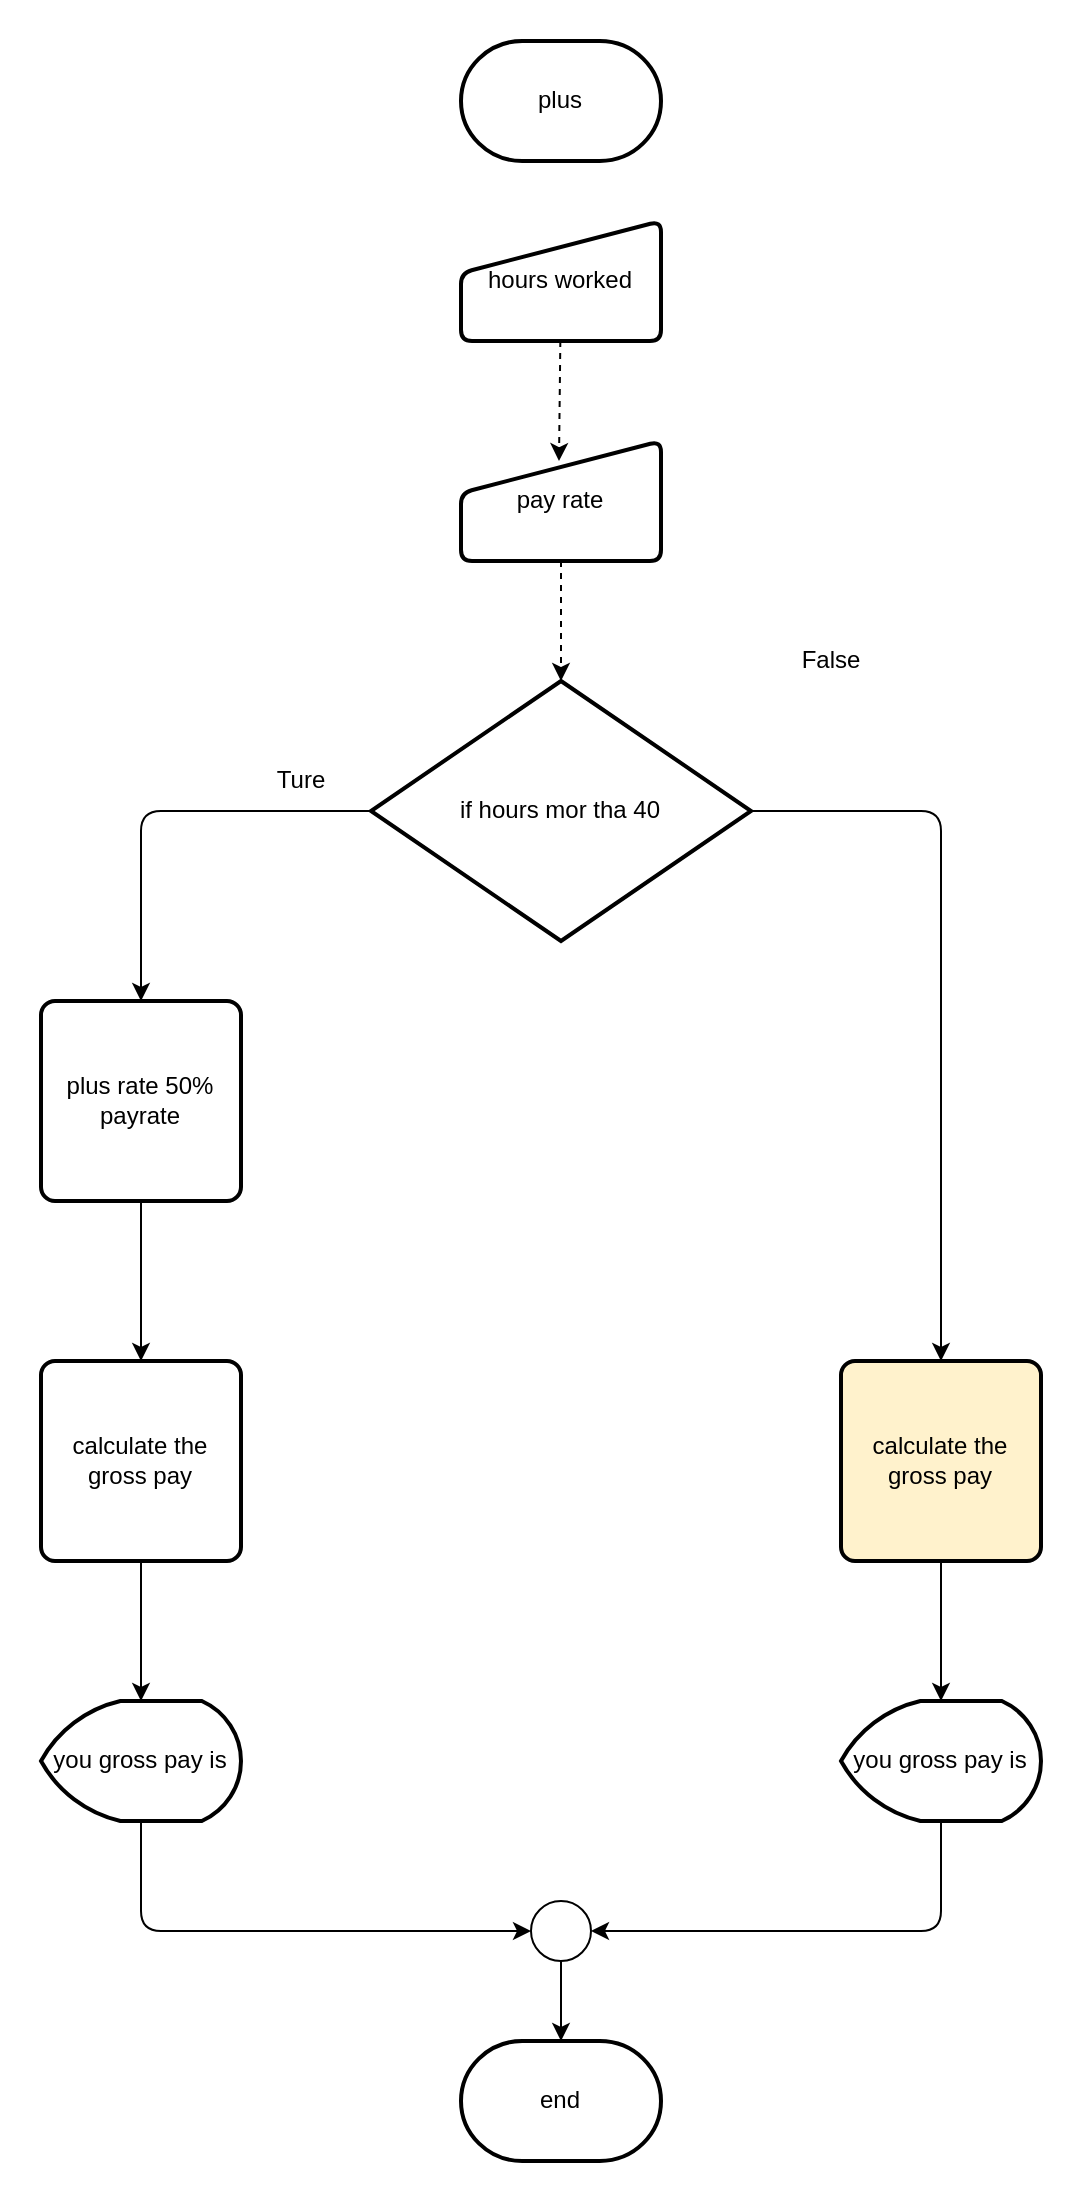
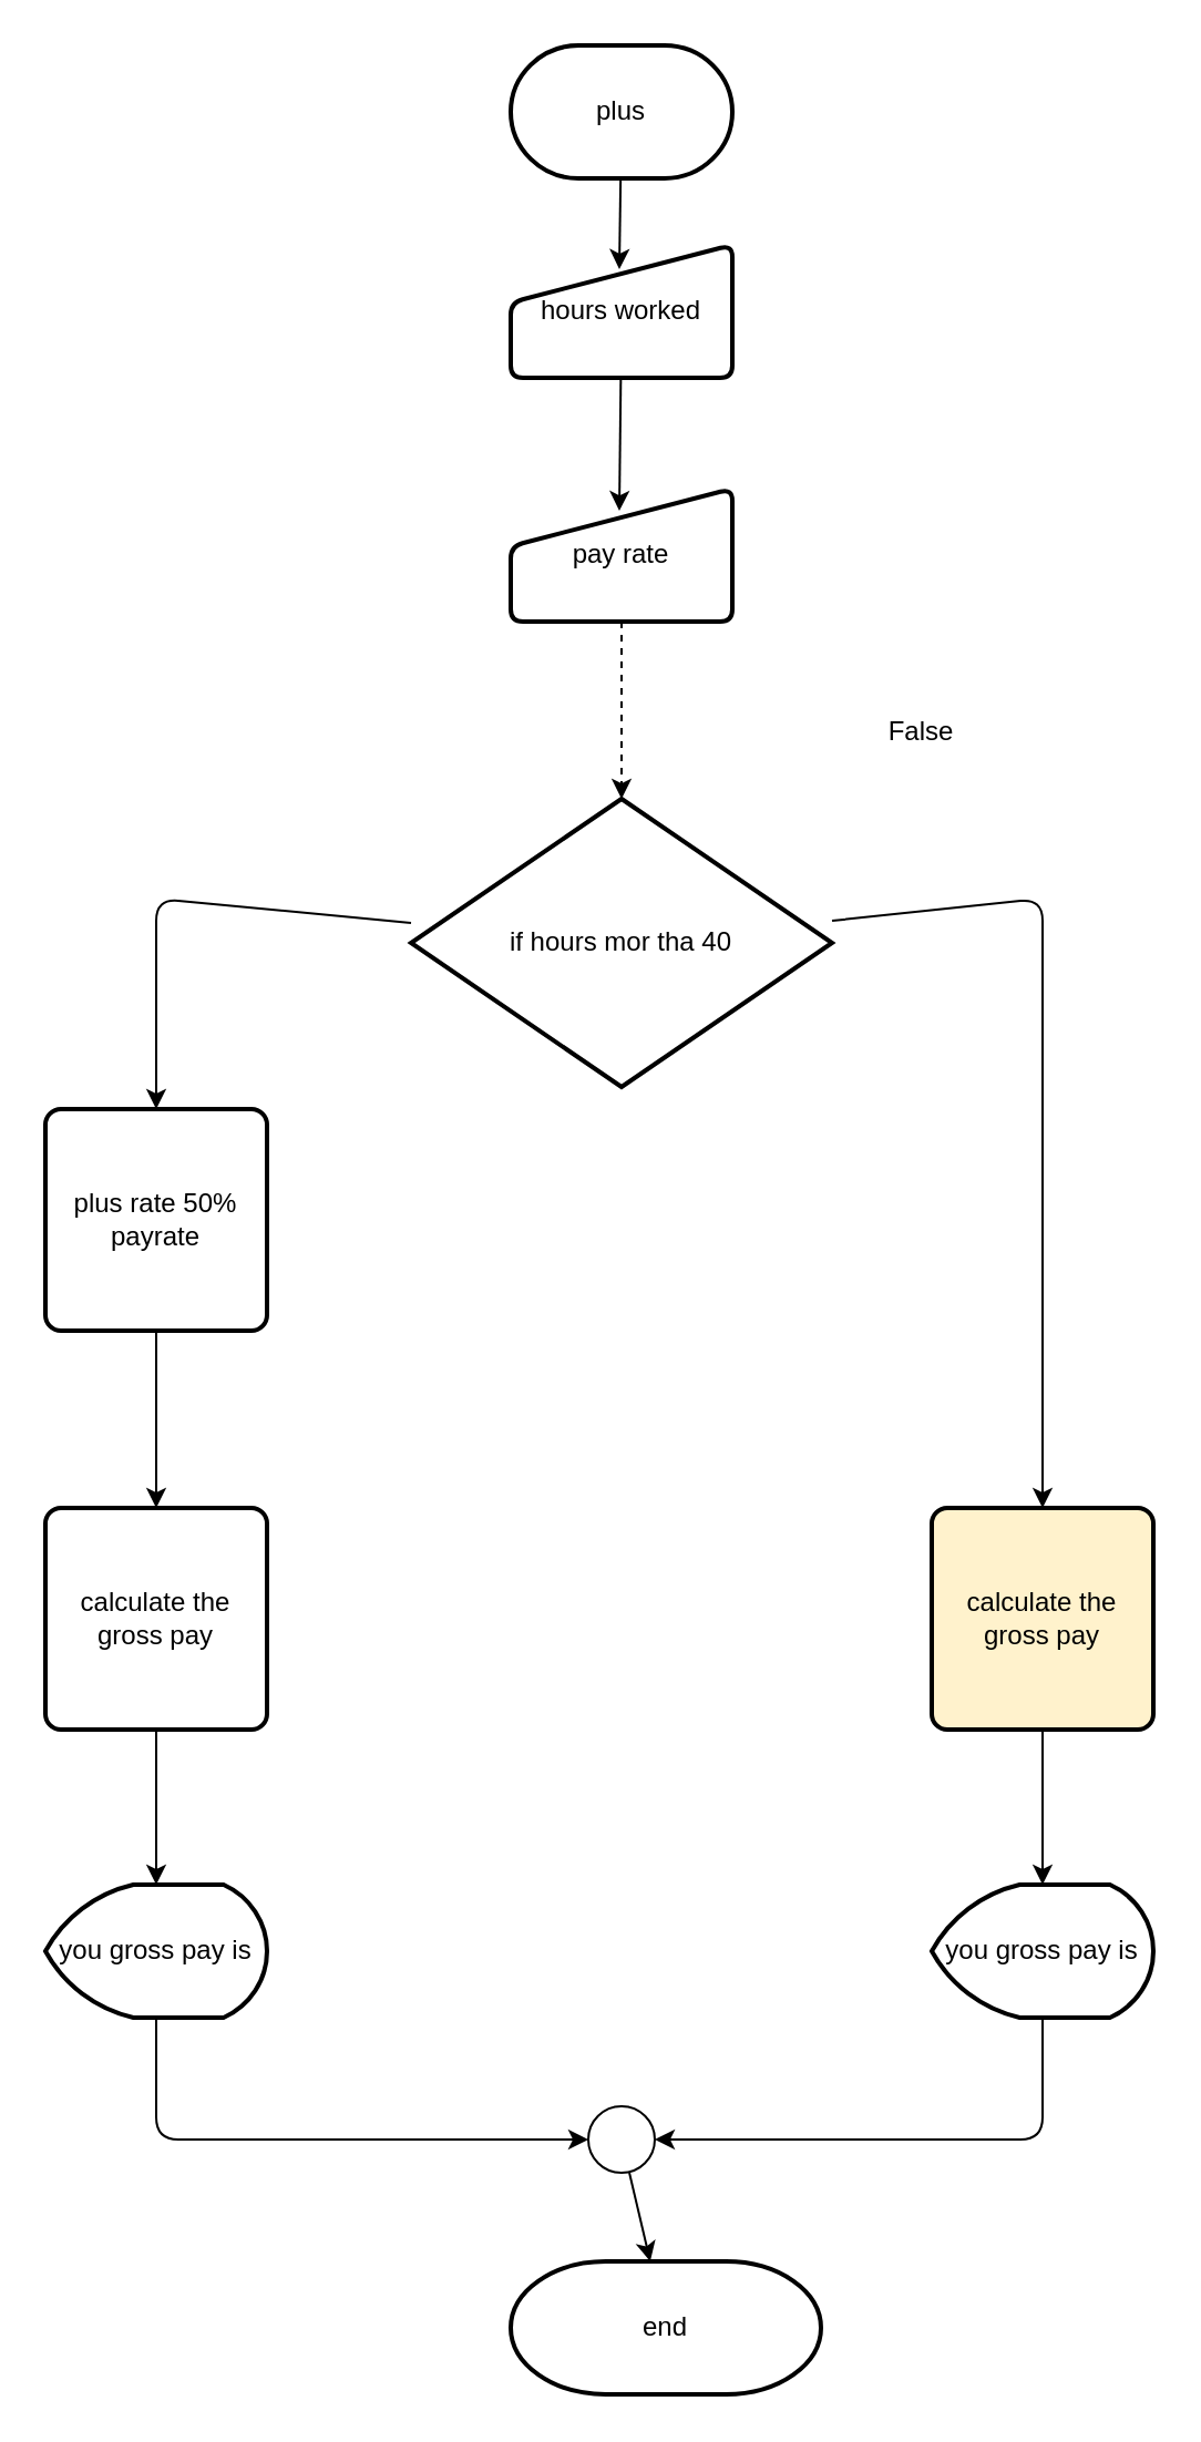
  <mxCell id="0" />
  <mxCell id="1" parent="0" />
+ <mxCell id="2" value="" style="edgeStyle=none;html=1;entryX=0.49;entryY=0.183;entryDx=0;entryDy=0;entryPerimeter=0;" parent="1" source="3" target="7" edge="1"><mxGeometry relative="1" as="geometry" /></mxCell>
  <mxCell id="3" value="plus" style="strokeWidth=2;html=1;shape=mxgraph.flowchart.terminator;whiteSpace=wrap;" parent="1" vertex="1"><mxGeometry x="230" y="20" width="100" height="60" as="geometry" /></mxCell>
  <mxCell id="4" value="" style="edgeStyle=none;html=1;dashed=1;" parent="1" source="5" target="10" edge="1"><mxGeometry relative="1" as="geometry" /></mxCell>
  <mxCell id="5" value="pay rate" style="html=1;strokeWidth=2;shape=manualInput;whiteSpace=wrap;rounded=1;size=26;arcSize=11;" parent="1" vertex="1"><mxGeometry x="230" y="220" width="100" height="60" as="geometry" /></mxCell>
- <mxCell id="6" value="" style="edgeStyle=none;html=1;entryX=0.49;entryY=0.167;entryDx=0;entryDy=0;entryPerimeter=0;dashed=1;" parent="1" source="7" target="5" edge="1"><mxGeometry relative="1" as="geometry" /></mxCell>
+ <mxCell id="6" value="" style="edgeStyle=none;html=1;entryX=0.49;entryY=0.167;entryDx=0;entryDy=0;entryPerimeter=0;" parent="1" source="7" target="5" edge="1"><mxGeometry relative="1" as="geometry" /></mxCell>
  <mxCell id="7" value="hours worked" style="html=1;strokeWidth=2;shape=manualInput;whiteSpace=wrap;rounded=1;size=26;arcSize=11;" parent="1" vertex="1"><mxGeometry x="230" y="110" width="100" height="60" as="geometry" /></mxCell>
  <mxCell id="8" style="edgeStyle=none;html=1;entryX=0.5;entryY=0;entryDx=0;entryDy=0;" parent="1" source="10" target="12" edge="1"><mxGeometry relative="1" as="geometry"><Array as="points"><mxPoint x="70" y="405" /></Array></mxGeometry></mxCell>
  <mxCell id="9" style="edgeStyle=none;html=1;entryX=0.5;entryY=0;entryDx=0;entryDy=0;" parent="1" source="10" target="16" edge="1"><mxGeometry relative="1" as="geometry"><Array as="points"><mxPoint x="470" y="405" /></Array></mxGeometry></mxCell>
- <mxCell id="10" value="if hours mor tha 40" style="strokeWidth=2;html=1;shape=mxgraph.flowchart.decision;whiteSpace=wrap;" parent="1" vertex="1"><mxGeometry x="185" y="340" width="190" height="130" as="geometry" /></mxCell>
+ <mxCell id="10" value="if hours mor tha 40" style="strokeWidth=2;html=1;shape=mxgraph.flowchart.decision;whiteSpace=wrap;" parent="1" vertex="1"><mxGeometry x="185" y="360" width="190" height="130" as="geometry" /></mxCell>
  <mxCell id="11" value="" style="edgeStyle=none;html=1;" parent="1" source="12" target="14" edge="1"><mxGeometry relative="1" as="geometry" /></mxCell>
  <mxCell id="12" value="plus rate 50%&lt;br&gt;payrate" style="rounded=1;whiteSpace=wrap;html=1;absoluteArcSize=1;arcSize=14;strokeWidth=2;" parent="1" vertex="1"><mxGeometry x="20" y="500" width="100" height="100" as="geometry" /></mxCell>
  <mxCell id="13" value="" style="edgeStyle=none;html=1;" parent="1" source="14" target="18" edge="1"><mxGeometry relative="1" as="geometry" /></mxCell>
  <mxCell id="14" value="calculate the gross pay&lt;span style=&quot;color: rgba(0, 0, 0, 0); font-family: monospace; font-size: 0px; text-align: start;&quot;&gt;%3CmxGraphModel%3E%3Croot%3E%3CmxCell%20id%3D%220%22%2F%3E%3CmxCell%20id%3D%221%22%20parent%3D%220%22%2F%3E%3CmxCell%20id%3D%222%22%20value%3D%22plus%20another%2050%25%26lt%3Bbr%26gt%3Bpayrate%22%20style%3D%22rounded%3D1%3BwhiteSpace%3Dwrap%3Bhtml%3D1%3BabsoluteArcSize%3D1%3BarcSize%3D14%3BstrokeWidth%3D2%3B%22%20vertex%3D%221%22%20parent%3D%221%22%3E%3CmxGeometry%20x%3D%22150%22%20y%3D%22580%22%20width%3D%22100%22%20height%3D%22100%22%20as%3D%22geometry%22%2F%3E%3C%2FmxCell%3E%3C%2Froot%3E%3C%2FmxGraphModel%3E&lt;/span&gt;" style="rounded=1;whiteSpace=wrap;html=1;absoluteArcSize=1;arcSize=14;strokeWidth=2;" parent="1" vertex="1"><mxGeometry x="20" y="680" width="100" height="100" as="geometry" /></mxCell>
  <mxCell id="15" value="" style="edgeStyle=none;html=1;" parent="1" source="16" target="20" edge="1"><mxGeometry relative="1" as="geometry" /></mxCell>
  <mxCell id="16" value="calculate the gross pay" style="rounded=1;whiteSpace=wrap;html=1;absoluteArcSize=1;arcSize=14;strokeWidth=2;fillColor=#fff2cc;" parent="1" vertex="1"><mxGeometry x="420" y="680" width="100" height="100" as="geometry" /></mxCell>
  <mxCell id="17" style="edgeStyle=none;html=1;entryX=0;entryY=0.5;entryDx=0;entryDy=0;entryPerimeter=0;" parent="1" source="18" target="23" edge="1"><mxGeometry relative="1" as="geometry"><Array as="points"><mxPoint x="70" y="965" /></Array></mxGeometry></mxCell>
  <mxCell id="18" value="you gross pay is" style="strokeWidth=2;html=1;shape=mxgraph.flowchart.display;whiteSpace=wrap;" parent="1" vertex="1"><mxGeometry x="20" y="850" width="100" height="60" as="geometry" /></mxCell>
  <mxCell id="19" style="edgeStyle=none;html=1;entryX=1;entryY=0.5;entryDx=0;entryDy=0;entryPerimeter=0;" parent="1" source="20" target="23" edge="1"><mxGeometry relative="1" as="geometry"><Array as="points"><mxPoint x="470" y="965" /></Array></mxGeometry></mxCell>
  <mxCell id="20" value="you gross pay is" style="strokeWidth=2;html=1;shape=mxgraph.flowchart.display;whiteSpace=wrap;" parent="1" vertex="1"><mxGeometry x="420" y="850" width="100" height="60" as="geometry" /></mxCell>
- <mxCell id="21" value="end" style="strokeWidth=2;html=1;shape=mxgraph.flowchart.terminator;whiteSpace=wrap;" parent="1" vertex="1"><mxGeometry x="230" y="1020" width="100" height="60" as="geometry" /></mxCell>
+ <mxCell id="21" value="end" style="strokeWidth=2;html=1;shape=mxgraph.flowchart.terminator;whiteSpace=wrap;" parent="1" vertex="1"><mxGeometry x="230" y="1020" width="140" height="60" as="geometry" /></mxCell>
  <mxCell id="22" value="" style="edgeStyle=none;html=1;" parent="1" source="23" target="21" edge="1"><mxGeometry relative="1" as="geometry" /></mxCell>
  <mxCell id="23" value="" style="verticalLabelPosition=bottom;verticalAlign=top;html=1;shape=mxgraph.flowchart.on-page_reference;" parent="1" vertex="1"><mxGeometry x="265" y="950" width="30" height="30" as="geometry" /></mxCell>
- <mxCell id="24" value="Ture" style="text;html=1;align=center;verticalAlign=middle;resizable=0;points=[];autosize=1;strokeColor=none;fillColor=none;" vertex="1" parent="1"><mxGeometry x="125" y="375" width="50" height="30" as="geometry" /></mxCell>
  <mxCell id="25" value="False" style="text;html=1;align=center;verticalAlign=middle;resizable=0;points=[];autosize=1;strokeColor=none;fillColor=none;" vertex="1" parent="1"><mxGeometry x="390" y="315" width="50" height="30" as="geometry" /></mxCell>
